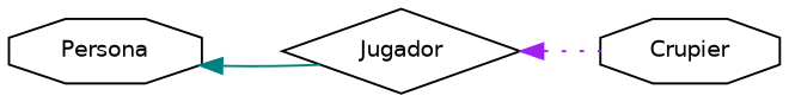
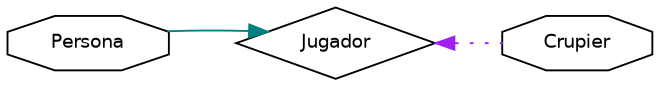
  digraph {
    rankdir=LR
    node [color=black fillcolor=white fontname=Helvetica fontsize=10 shape=octagon style=filled]
    edge [dir=back fontname=Helvetica fontsize=10 labelfontname=Helvetica labelfontsize=10]
    n1 [height=0.2 label=Persona width=0.4]
    n2 [height=0.2 label=Jugador shape=diamond width=0.4]
    n3 [height=0.2 label=Crupier width=0.4]
-   n1 -> n2 [color=teal style=solid]
+   n2 -> n1 [color=teal style=solid]
    n2 -> n3 [color=purple style=dotted]
  }
